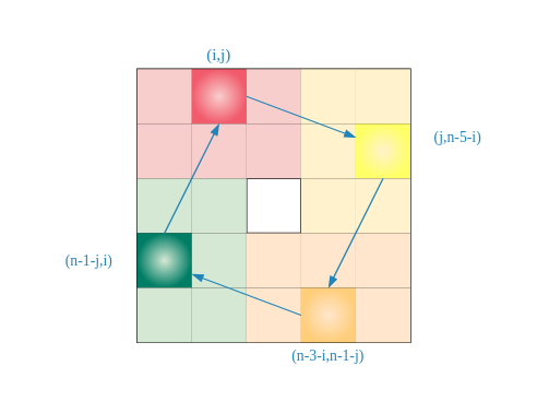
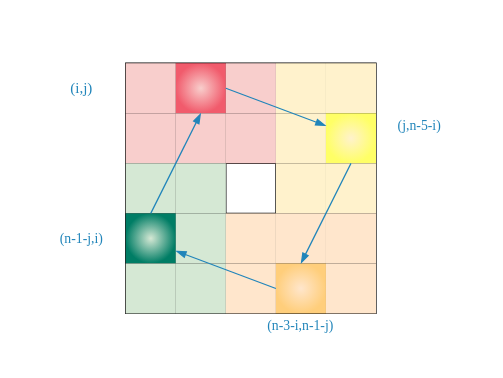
  <mxCell id="0" />
  <mxCell id="1" parent="0" />
  <mxCell id="2" value="" style="shape=table;startSize=0;container=1;collapsible=0;childLayout=tableLayout;" vertex="1" parent="1"><mxGeometry x="100" y="50" width="200" height="200" as="geometry" /></mxCell>
  <mxCell id="3" value="" style="shape=partialRectangle;collapsible=0;dropTarget=0;pointerEvents=0;fillColor=none;top=0;left=0;bottom=0;right=0;points=[[0,0.5],[1,0.5]];portConstraint=eastwest;" vertex="1" parent="2"><mxGeometry width="200" height="40" as="geometry" /></mxCell>
  <mxCell id="4" value="" style="shape=partialRectangle;html=1;whiteSpace=wrap;connectable=0;overflow=hidden;fillColor=#f8cecc;top=0;left=0;bottom=0;right=0;pointerEvents=1;strokeColor=#b85450;" vertex="1" parent="3"><mxGeometry width="40" height="40" as="geometry" /></mxCell>
  <mxCell id="5" value="" style="shape=partialRectangle;html=1;whiteSpace=wrap;connectable=0;overflow=hidden;fillColor=#f8cecc;top=0;left=0;bottom=0;right=0;pointerEvents=1;strokeColor=#007D65;labelBorderColor=none;labelBackgroundColor=none;gradientColor=#F15B6C;gradientDirection=radial;" vertex="1" parent="3"><mxGeometry x="40" width="40" height="40" as="geometry" /></mxCell>
  <mxCell id="6" value="" style="shape=partialRectangle;html=1;whiteSpace=wrap;connectable=0;overflow=hidden;fillColor=#f8cecc;top=0;left=0;bottom=0;right=0;pointerEvents=1;strokeColor=#b85450;" vertex="1" parent="3"><mxGeometry x="80" width="40" height="40" as="geometry" /></mxCell>
  <mxCell id="7" value="" style="shape=partialRectangle;html=1;whiteSpace=wrap;connectable=0;overflow=hidden;fillColor=#fff2cc;top=0;left=0;bottom=0;right=0;pointerEvents=1;strokeColor=#d6b656;" vertex="1" parent="3"><mxGeometry x="120" width="40" height="40" as="geometry" /></mxCell>
  <mxCell id="8" value="" style="shape=partialRectangle;html=1;whiteSpace=wrap;connectable=0;overflow=hidden;fillColor=#fff2cc;top=0;left=0;bottom=0;right=0;pointerEvents=1;strokeColor=#d6b656;" vertex="1" parent="3"><mxGeometry x="160" width="40" height="40" as="geometry" /></mxCell>
  <mxCell id="9" value="" style="shape=partialRectangle;collapsible=0;dropTarget=0;pointerEvents=0;fillColor=none;top=0;left=0;bottom=0;right=0;points=[[0,0.5],[1,0.5]];portConstraint=eastwest;" vertex="1" parent="2"><mxGeometry y="40" width="200" height="40" as="geometry" /></mxCell>
  <mxCell id="10" value="" style="shape=partialRectangle;html=1;whiteSpace=wrap;connectable=0;overflow=hidden;fillColor=#f8cecc;top=0;left=0;bottom=0;right=0;pointerEvents=1;strokeColor=#b85450;" vertex="1" parent="9"><mxGeometry width="40" height="40" as="geometry" /></mxCell>
  <mxCell id="11" value="" style="shape=partialRectangle;html=1;whiteSpace=wrap;connectable=0;overflow=hidden;fillColor=#f8cecc;top=0;left=0;bottom=0;right=0;pointerEvents=1;strokeColor=#b85450;" vertex="1" parent="9"><mxGeometry x="40" width="40" height="40" as="geometry" /></mxCell>
  <mxCell id="12" value="" style="shape=partialRectangle;html=1;whiteSpace=wrap;connectable=0;overflow=hidden;fillColor=#f8cecc;top=0;left=0;bottom=0;right=0;pointerEvents=1;strokeColor=#b85450;" vertex="1" parent="9"><mxGeometry x="80" width="40" height="40" as="geometry" /></mxCell>
  <mxCell id="13" value="" style="shape=partialRectangle;html=1;whiteSpace=wrap;connectable=0;overflow=hidden;fillColor=#fff2cc;top=0;left=0;bottom=0;right=0;pointerEvents=1;strokeColor=#d6b656;" vertex="1" parent="9"><mxGeometry x="120" width="40" height="40" as="geometry" /></mxCell>
  <mxCell id="14" value="" style="shape=partialRectangle;html=1;whiteSpace=wrap;connectable=0;overflow=hidden;fillColor=#fff2cc;top=0;left=0;bottom=0;right=0;pointerEvents=1;strokeColor=#d6b656;fontSize=7;gradientDirection=radial;gradientColor=#FFFF66;" vertex="1" parent="9"><mxGeometry x="160" width="40" height="40" as="geometry" /></mxCell>
  <mxCell id="15" value="" style="shape=partialRectangle;collapsible=0;dropTarget=0;pointerEvents=0;fillColor=none;top=0;left=0;bottom=0;right=0;points=[[0,0.5],[1,0.5]];portConstraint=eastwest;" vertex="1" parent="2"><mxGeometry y="80" width="200" height="40" as="geometry" /></mxCell>
  <mxCell id="16" value="" style="shape=partialRectangle;html=1;whiteSpace=wrap;connectable=0;overflow=hidden;fillColor=#d5e8d4;top=0;left=0;bottom=0;right=0;pointerEvents=1;strokeColor=#82b366;" vertex="1" parent="15"><mxGeometry width="40" height="40" as="geometry" /></mxCell>
  <mxCell id="17" value="" style="shape=partialRectangle;html=1;whiteSpace=wrap;connectable=0;overflow=hidden;fillColor=#d5e8d4;top=0;left=0;bottom=0;right=0;pointerEvents=1;strokeColor=#82b366;" vertex="1" parent="15"><mxGeometry x="40" width="40" height="40" as="geometry" /></mxCell>
  <mxCell id="18" value="" style="shape=partialRectangle;html=1;whiteSpace=wrap;connectable=0;overflow=hidden;fillColor=none;top=0;left=0;bottom=0;right=0;pointerEvents=1;" vertex="1" parent="15"><mxGeometry x="80" width="40" height="40" as="geometry" /></mxCell>
  <mxCell id="19" value="" style="shape=partialRectangle;html=1;whiteSpace=wrap;connectable=0;overflow=hidden;fillColor=#fff2cc;top=0;left=0;bottom=0;right=0;pointerEvents=1;strokeColor=#d6b656;" vertex="1" parent="15"><mxGeometry x="120" width="40" height="40" as="geometry" /></mxCell>
  <mxCell id="20" value="" style="shape=partialRectangle;html=1;whiteSpace=wrap;connectable=0;overflow=hidden;fillColor=#fff2cc;top=0;left=0;bottom=0;right=0;pointerEvents=1;strokeColor=#d6b656;" vertex="1" parent="15"><mxGeometry x="160" width="40" height="40" as="geometry" /></mxCell>
  <mxCell id="21" value="" style="shape=partialRectangle;collapsible=0;dropTarget=0;pointerEvents=0;fillColor=none;top=0;left=0;bottom=0;right=0;points=[[0,0.5],[1,0.5]];portConstraint=eastwest;" vertex="1" parent="2"><mxGeometry y="120" width="200" height="40" as="geometry" /></mxCell>
  <mxCell id="22" value="" style="shape=partialRectangle;html=1;whiteSpace=wrap;connectable=0;overflow=hidden;fillColor=#d5e8d4;top=0;left=0;bottom=0;right=0;pointerEvents=1;strokeColor=#82b366;strokeWidth=3;gradientDirection=radial;gradientColor=#007D65;" vertex="1" parent="21"><mxGeometry width="40" height="40" as="geometry" /></mxCell>
  <mxCell id="23" value="" style="shape=partialRectangle;html=1;whiteSpace=wrap;connectable=0;overflow=hidden;fillColor=#d5e8d4;top=0;left=0;bottom=0;right=0;pointerEvents=1;strokeColor=#82b366;" vertex="1" parent="21"><mxGeometry x="40" width="40" height="40" as="geometry" /></mxCell>
  <mxCell id="24" value="" style="shape=partialRectangle;html=1;whiteSpace=wrap;connectable=0;overflow=hidden;fillColor=#ffe6cc;top=0;left=0;bottom=0;right=0;pointerEvents=1;strokeColor=#d79b00;" vertex="1" parent="21"><mxGeometry x="80" width="40" height="40" as="geometry" /></mxCell>
  <mxCell id="25" value="" style="shape=partialRectangle;html=1;whiteSpace=wrap;connectable=0;overflow=hidden;fillColor=#ffe6cc;top=0;left=0;bottom=0;right=0;pointerEvents=1;strokeColor=#d79b00;" vertex="1" parent="21"><mxGeometry x="120" width="40" height="40" as="geometry" /></mxCell>
  <mxCell id="26" value="" style="shape=partialRectangle;html=1;whiteSpace=wrap;connectable=0;overflow=hidden;fillColor=#ffe6cc;top=0;left=0;bottom=0;right=0;pointerEvents=1;strokeColor=#d79b00;" vertex="1" parent="21"><mxGeometry x="160" width="40" height="40" as="geometry" /></mxCell>
  <mxCell id="27" value="" style="shape=partialRectangle;collapsible=0;dropTarget=0;pointerEvents=0;fillColor=none;top=0;left=0;bottom=0;right=0;points=[[0,0.5],[1,0.5]];portConstraint=eastwest;" vertex="1" parent="2"><mxGeometry y="160" width="200" height="40" as="geometry" /></mxCell>
  <mxCell id="28" value="" style="shape=partialRectangle;html=1;whiteSpace=wrap;connectable=0;overflow=hidden;fillColor=#d5e8d4;top=0;left=0;bottom=0;right=0;pointerEvents=1;strokeColor=#82b366;" vertex="1" parent="27"><mxGeometry width="40" height="40" as="geometry" /></mxCell>
  <mxCell id="29" value="" style="shape=partialRectangle;html=1;whiteSpace=wrap;connectable=0;overflow=hidden;fillColor=#d5e8d4;top=0;left=0;bottom=0;right=0;pointerEvents=1;strokeColor=#82b366;" vertex="1" parent="27"><mxGeometry x="40" width="40" height="40" as="geometry" /></mxCell>
  <mxCell id="30" value="" style="shape=partialRectangle;html=1;whiteSpace=wrap;connectable=0;overflow=hidden;fillColor=#ffe6cc;top=0;left=0;bottom=0;right=0;pointerEvents=1;strokeColor=#d79b00;" vertex="1" parent="27"><mxGeometry x="80" width="40" height="40" as="geometry" /></mxCell>
  <mxCell id="31" value="" style="shape=partialRectangle;html=1;whiteSpace=wrap;connectable=0;overflow=hidden;fillColor=#ffe6cc;top=0;left=0;bottom=0;right=0;pointerEvents=1;strokeColor=#d79b00;gradientDirection=radial;gradientColor=#FFCE7B;" vertex="1" parent="27"><mxGeometry x="120" width="40" height="40" as="geometry" /></mxCell>
  <mxCell id="32" value="" style="shape=partialRectangle;html=1;whiteSpace=wrap;connectable=0;overflow=hidden;fillColor=#ffe6cc;top=0;left=0;bottom=0;right=0;pointerEvents=1;strokeColor=#d79b00;" vertex="1" parent="27"><mxGeometry x="160" width="40" height="40" as="geometry" /></mxCell>
  <mxCell id="33" value="&lt;span style=&quot;color: rgb(33 , 133 , 186) ; font-family: &amp;#34;monaco&amp;#34; ; font-size: 11px&quot;&gt;(j,n-5-i)&lt;/span&gt;" style="text;html=1;strokeColor=none;fillColor=none;align=center;verticalAlign=middle;whiteSpace=wrap;rounded=0;fontSize=7;" vertex="1" parent="1"><mxGeometry x="300" y="90" width="70" height="20" as="geometry" /></mxCell>
  <mxCell id="34" value="&lt;span style=&quot;color: rgb(33 , 133 , 186) ; font-family: &amp;#34;monaco&amp;#34; ; font-size: 11px&quot;&gt;(n-3-i,n-1-j)&lt;/span&gt;" style="text;html=1;strokeColor=none;fillColor=none;align=center;verticalAlign=middle;whiteSpace=wrap;rounded=0;fontSize=7;" vertex="1" parent="1"><mxGeometry x="190" y="250" width="100" height="20" as="geometry" /></mxCell>
  <mxCell id="35" value="&lt;span style=&quot;color: rgb(33 , 133 , 186) ; font-family: &amp;#34;monaco&amp;#34; ; font-size: 11px&quot;&gt;(n-1-j,i)&lt;/span&gt;" style="text;html=1;strokeColor=none;fillColor=none;align=center;verticalAlign=middle;whiteSpace=wrap;rounded=0;fontSize=7;" vertex="1" parent="1"><mxGeometry x="30" y="180" width="70" height="20" as="geometry" /></mxCell>
- <mxCell id="36" value="&#10;&#10;&lt;span style=&quot;color: rgb(33, 133, 186); font-family: monaco; font-size: 12px; font-style: normal; font-weight: 400; letter-spacing: normal; text-align: center; text-indent: 0px; text-transform: none; word-spacing: 0px; display: inline; float: none;&quot;&gt;(i,j)&lt;/span&gt;&#10;&#10;" style="text;html=1;strokeColor=none;fillColor=none;align=center;verticalAlign=middle;whiteSpace=wrap;rounded=0;labelBackgroundColor=none;fontSize=7;" vertex="1" parent="1"><mxGeometry x="140" y="30" width="40" height="20" as="geometry" /></mxCell>
+ <mxCell id="36" value="&#10;&#10;&lt;span style=&quot;color: rgb(33, 133, 186); font-family: monaco; font-size: 12px; font-style: normal; font-weight: 400; letter-spacing: normal; text-align: center; text-indent: 0px; text-transform: none; word-spacing: 0px; display: inline; float: none;&quot;&gt;(i,j)&lt;/span&gt;&#10;&#10;" style="text;html=1;strokeColor=none;fillColor=none;align=center;verticalAlign=middle;whiteSpace=wrap;rounded=0;labelBackgroundColor=none;fontSize=7;" vertex="1" parent="1"><mxGeometry x="45" y="60" width="40" height="20" as="geometry" /></mxCell>
  <mxCell id="37" value="" style="endArrow=none;html=1;fontSize=7;endFill=0;strokeColor=#2185BA;startArrow=blockThin;startFill=1;" edge="1" parent="1"><mxGeometry width="50" height="50" relative="1" as="geometry"><mxPoint x="140" y="200" as="sourcePoint" /><mxPoint x="220" y="230" as="targetPoint" /></mxGeometry></mxCell>
  <mxCell id="38" value="" style="endArrow=blockThin;html=1;fontSize=7;endFill=1;strokeColor=#2185BA;" edge="1" parent="1"><mxGeometry width="50" height="50" relative="1" as="geometry"><mxPoint x="280" y="130" as="sourcePoint" /><mxPoint x="240" y="210" as="targetPoint" /></mxGeometry></mxCell>
  <mxCell id="39" value="" style="endArrow=none;html=1;fontSize=7;endFill=0;strokeColor=#2185BA;startArrow=blockThin;startFill=1;" edge="1" parent="1"><mxGeometry width="50" height="50" relative="1" as="geometry"><mxPoint x="160" y="90" as="sourcePoint" /><mxPoint x="120" y="170" as="targetPoint" /></mxGeometry></mxCell>
  <mxCell id="40" value="" style="endArrow=blockThin;html=1;fontSize=7;endFill=1;strokeColor=#2185BA;" edge="1" parent="1"><mxGeometry width="50" height="50" relative="1" as="geometry"><mxPoint x="180" y="70" as="sourcePoint" /><mxPoint x="260" y="100" as="targetPoint" /></mxGeometry></mxCell>
  <mxCell id="41" value="" style="rounded=0;whiteSpace=wrap;html=1;labelBackgroundColor=none;fontSize=7;strokeColor=none;strokeWidth=5;gradientDirection=radial;fillColor=none;" vertex="1" parent="1"><mxGeometry x="20" y="20" width="360" height="260" as="geometry" /></mxCell>
